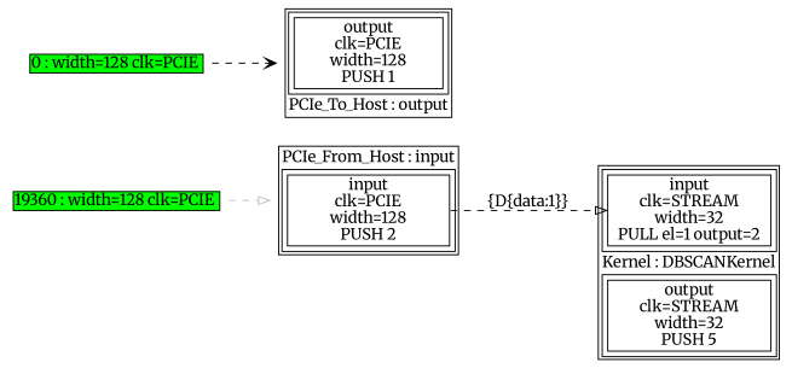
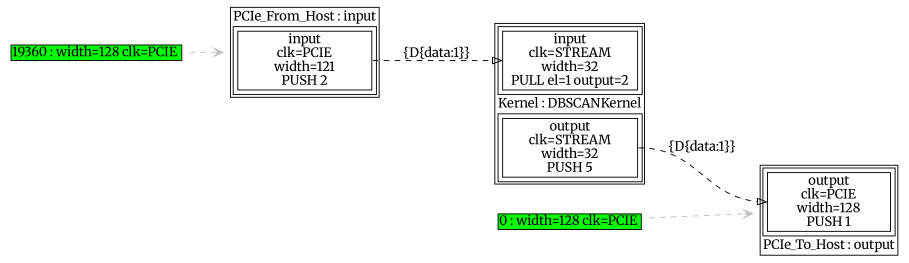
  digraph {
    fontname=Merriweather
    rankdir=LR
    node [fontname=Merriweather shape=plaintext]
    edge [arrowhead=onormal fontname=Merriweather style=dashed]
    n1 [label=<<TABLE  BORDER="1" CELLPADDING="1" CELLSPACING="1"><TR><TD BGCOLOR="white" BORDER="0" PORT="inputs" ROWSPAN="1" COLSPAN="1"><TABLE  BORDER="1" CELLPADDING="1" CELLSPACING="4"><TR><TD BGCOLOR="white" BORDER="1" PORT="input" ROWSPAN="1" COLSPAN="1">input<BR/>clk=STREAM<BR/>width=32<BR/>PULL el=1 output=2</TD></TR></TABLE></TD></TR><TR><TD BGCOLOR="white" BORDER="0" PORT="node_info" ROWSPAN="1" COLSPAN="1">Kernel : DBSCANKernel</TD></TR><TR><TD BGCOLOR="white" BORDER="0" PORT="outputs" ROWSPAN="1" COLSPAN="1"><TABLE  BORDER="1" CELLPADDING="1" CELLSPACING="4"><TR><TD BGCOLOR="white" BORDER="1" PORT="output" ROWSPAN="1" COLSPAN="1">output<BR/>clk=STREAM<BR/>width=32<BR/>PUSH 5</TD></TR></TABLE></TD></TR></TABLE>>]
    n2 [label=<<TABLE  BORDER="1" CELLPADDING="1" CELLSPACING="1"><TR><TD BGCOLOR="white" BORDER="0" PORT="inputs" ROWSPAN="1" COLSPAN="1"><TABLE  BORDER="1" CELLPADDING="1" CELLSPACING="4"><TR><TD BGCOLOR="white" BORDER="1" PORT="output" ROWSPAN="1" COLSPAN="1">output<BR/>clk=PCIE<BR/>width=128<BR/>PUSH 1</TD></TR></TABLE></TD></TR><TR><TD BGCOLOR="white" BORDER="0" PORT="node_info" ROWSPAN="1" COLSPAN="1">PCIe_To_Host : output</TD></TR></TABLE>>]
    n3 [label=<<TABLE  BORDER="0" CELLPADDING="0" CELLSPACING="0"><TR><TD BGCOLOR="green" BORDER="1" PORT="assignment_2" ROWSPAN="1" COLSPAN="1">0 : width=128 clk=PCIE </TD></TR></TABLE>>]
-   n4 [label=<<TABLE  BORDER="1" CELLPADDING="1" CELLSPACING="1"><TR><TD BGCOLOR="white" BORDER="0" PORT="node_info" ROWSPAN="1" COLSPAN="1">PCIe_From_Host : input</TD></TR><TR><TD BGCOLOR="white" BORDER="0" PORT="outputs" ROWSPAN="1" COLSPAN="1"><TABLE  BORDER="1" CELLPADDING="1" CELLSPACING="4"><TR><TD BGCOLOR="white" BORDER="1" PORT="input" ROWSPAN="1" COLSPAN="1">input<BR/>clk=PCIE<BR/>width=128<BR/>PUSH 2</TD></TR></TABLE></TD></TR></TABLE>>]
+   n4 [label=<<TABLE  BORDER="1" CELLPADDING="1" CELLSPACING="1"><TR><TD BGCOLOR="white" BORDER="0" PORT="node_info" ROWSPAN="1" COLSPAN="1">PCIe_From_Host : input</TD></TR><TR><TD BGCOLOR="white" BORDER="0" PORT="outputs" ROWSPAN="1" COLSPAN="1"><TABLE  BORDER="1" CELLPADDING="1" CELLSPACING="4"><TR><TD BGCOLOR="white" BORDER="1" PORT="input" ROWSPAN="1" COLSPAN="1">input<BR/>clk=PCIE<BR/>width=121<BR/>PUSH 2</TD></TR></TABLE></TD></TR></TABLE>>]
    n5 [label=<<TABLE  BORDER="0" CELLPADDING="0" CELLSPACING="0"><TR><TD BGCOLOR="green" BORDER="1" PORT="assignment_9" ROWSPAN="1" COLSPAN="1">19360 : width=128 clk=PCIE </TD></TR></TABLE>>]
-   n3 -> n2 [arrowhead=vee color=black]
+   n1 -> n2 [headport=output label="{D{data:1}}" tailport=output]
+   n3 -> n2 [arrowhead=vee color=gray]
    n4 -> n1 [headport=input label="{D{data:1}}" tailport=input]
-   n5 -> n4 [color=gray]
+   n5 -> n4 [arrowhead=vee color=gray]
  }
